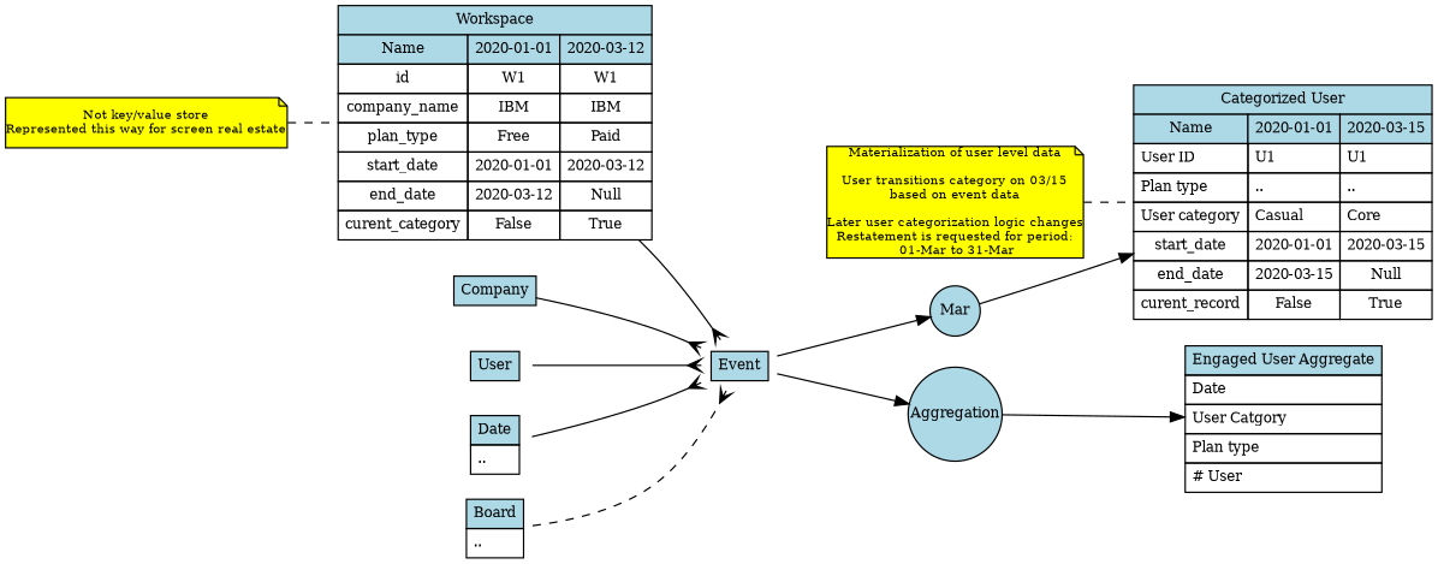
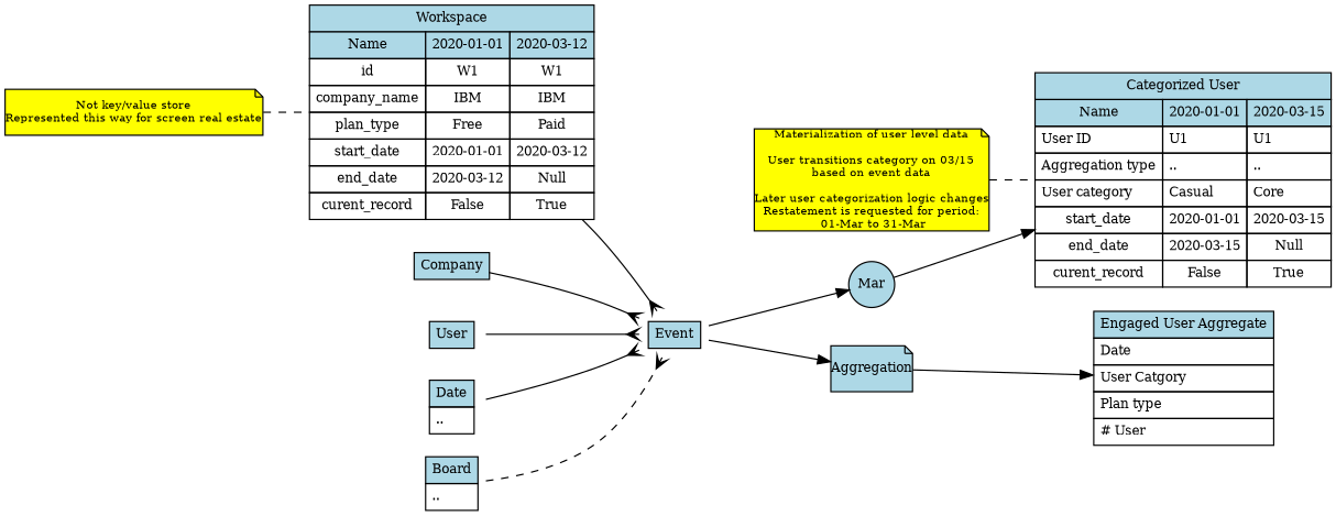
  digraph {
    rankdir=LR
    node [fontsize=10 margin=0 shape=none]
    edge [arrowhead=crow arrowtail=none dir=both]
    n1 [label=<         <table border="0" cellborder="1" cellspacing="0" cellpadding="4">             <tr><td bgcolor="lightblue">Event</td></tr>         </table>     >]
    n2 [fillcolor=lightblue label=Mar shape=circle style=filled]
-   Aggregation [fillcolor=lightblue shape=circle style=filled]
-   n4 [label=<         <table border="0" cellborder="1" cellspacing="0" cellpadding="4">             <tr><td bgcolor="lightblue" colspan="3">Categorized User</td></tr>             <tr><td bgcolor="lightblue">Name</td><td bgcolor="lightblue">2020-01-01</td><td bgcolor="lightblue">2020-03-15</td></tr>             <tr><td align="left">User ID</td><td align="left">U1</td><td align="left">U1</td></tr>             <tr><td align="left">Plan type</td><td align="left">..</td><td align="left">..</td></tr>             <tr><td align="left">User category</td><td align="left">Casual</td><td align="left">Core</td></tr>             <tr><td>start_date</td><td>2020-01-01</td><td>2020-03-15</td></tr>             <tr><td>end_date</td><td>2020-03-15</td><td>Null</td></tr>             <tr><td>curent_record</td><td>False</td><td>True</td></tr>         </table>     >]
-   n5 [label=<         <table border="0" cellborder="1" cellspacing="0" cellpadding="4">             <tr><td bgcolor="lightblue" colspan="3">Workspace</td></tr>             <tr><td bgcolor="lightblue">Name</td><td bgcolor="lightblue">2020-01-01</td><td bgcolor="lightblue">2020-03-12</td></tr>             <tr><td>id</td><td>W1</td><td>W1</td></tr>             <tr><td>company_name</td><td>IBM</td><td>IBM</td></tr>             <tr><td>plan_type</td><td>Free</td><td>Paid</td></tr>             <tr><td>start_date</td><td>2020-01-01</td><td>2020-03-12</td></tr>             <tr><td>end_date</td><td>2020-03-12</td><td>Null</td></tr>             <tr><td>curent_category</td><td>False</td><td>True</td></tr>          </table>     >]
+   Aggregation [fillcolor=lightblue shape=note style=filled]
+   n4 [label=<         <table border="0" cellborder="1" cellspacing="0" cellpadding="4">             <tr><td bgcolor="lightblue" colspan="3">Categorized User</td></tr>             <tr><td bgcolor="lightblue">Name</td><td bgcolor="lightblue">2020-01-01</td><td bgcolor="lightblue">2020-03-15</td></tr>             <tr><td align="left">User ID</td><td align="left">U1</td><td align="left">U1</td></tr>             <tr><td align="left">Aggregation type</td><td align="left">..</td><td align="left">..</td></tr>             <tr><td align="left">User category</td><td align="left">Casual</td><td align="left">Core</td></tr>             <tr><td>start_date</td><td>2020-01-01</td><td>2020-03-15</td></tr>             <tr><td>end_date</td><td>2020-03-15</td><td>Null</td></tr>             <tr><td>curent_record</td><td>False</td><td>True</td></tr>         </table>     >]
+   n5 [label=<         <table border="0" cellborder="1" cellspacing="0" cellpadding="4">             <tr><td bgcolor="lightblue" colspan="3">Workspace</td></tr>             <tr><td bgcolor="lightblue">Name</td><td bgcolor="lightblue">2020-01-01</td><td bgcolor="lightblue">2020-03-12</td></tr>             <tr><td>id</td><td>W1</td><td>W1</td></tr>             <tr><td>company_name</td><td>IBM</td><td>IBM</td></tr>             <tr><td>plan_type</td><td>Free</td><td>Paid</td></tr>             <tr><td>start_date</td><td>2020-01-01</td><td>2020-03-12</td></tr>             <tr><td>end_date</td><td>2020-03-12</td><td>Null</td></tr>             <tr><td>curent_record</td><td>False</td><td>True</td></tr>          </table>     >]
    n6 [label=<         <table border="0" cellborder="1" cellspacing="0" cellpadding="4">             <tr><td bgcolor="lightblue">Company</td></tr>         </table>     >]
    n7 [label=<         <table border="0" cellborder="1" cellspacing="0" cellpadding="4">             <tr><td bgcolor="lightblue" colspan="1">User</td></tr>         </table>     >]
    n8 [label=<         <table border="0" cellborder="1" cellspacing="0" cellpadding="4">              <tr><td bgcolor="lightblue">Date</td></tr>             <tr><td align="left">..</td></tr>         </table>     >]
    n9 [label=<         <table border="0" cellborder="1" cellspacing="0" cellpadding="4">              <tr><td bgcolor="lightblue">Board</td></tr>             <tr><td align="left">..</td></tr>         </table>     >]
    n10 [label=<         <table border="0" cellborder="1" cellspacing="0" cellpadding="4">             <tr><td bgcolor="lightblue">Engaged User Aggregate</td></tr>             <tr><td align="left">Date</td></tr>             <tr><td align="left">User Catgory</td></tr>             <tr><td align="left">Plan type</td></tr>             <tr><td align="left"># User</td></tr>         </table>     >]
    n11 [fillcolor=yellow fontsize=9 label="Not key/value store\nRepresented this way for screen real estate" shape=note style=filled]
    n12 [fillcolor=yellow fontsize=9 label="Materialization of user level data\n\nUser transitions category on 03/15\nbased on event data\n\nLater user categorization logic changes\nRestatement is requested for period:\n 01-Mar to 31-Mar" shape=note style=filled]
    n1 -> n2 [arrowhead=normal]
    n1 -> Aggregation [arrowhead=normal]
    n2 -> n4 [arrowhead=normal]
    Aggregation -> n10 [arrowhead=normal]
    n5 -> n1
    n6 -> n1
    n7 -> n1
    n8 -> n1
    n9 -> n1 [style=dashed]
    n11 -> n5 [arrowhead=none style=dashed]
    n12 -> n4 [arrowhead=none style=dashed]
  }
